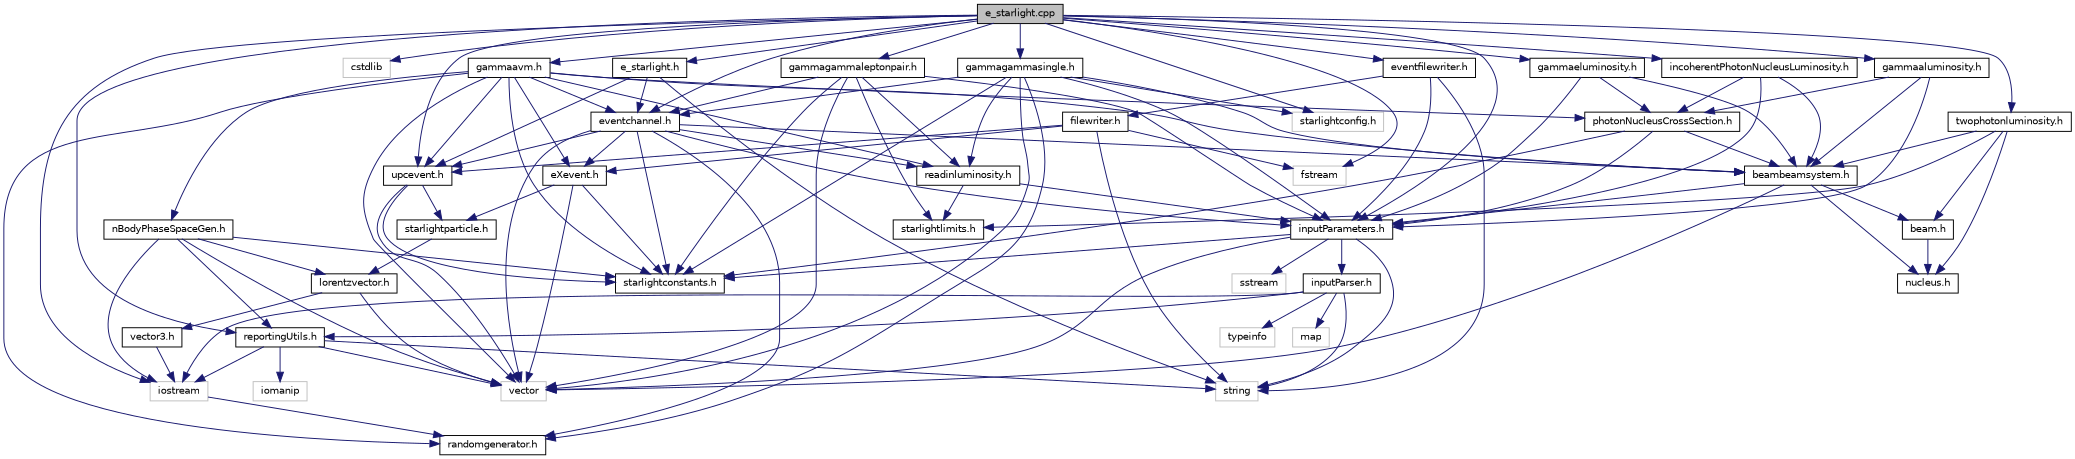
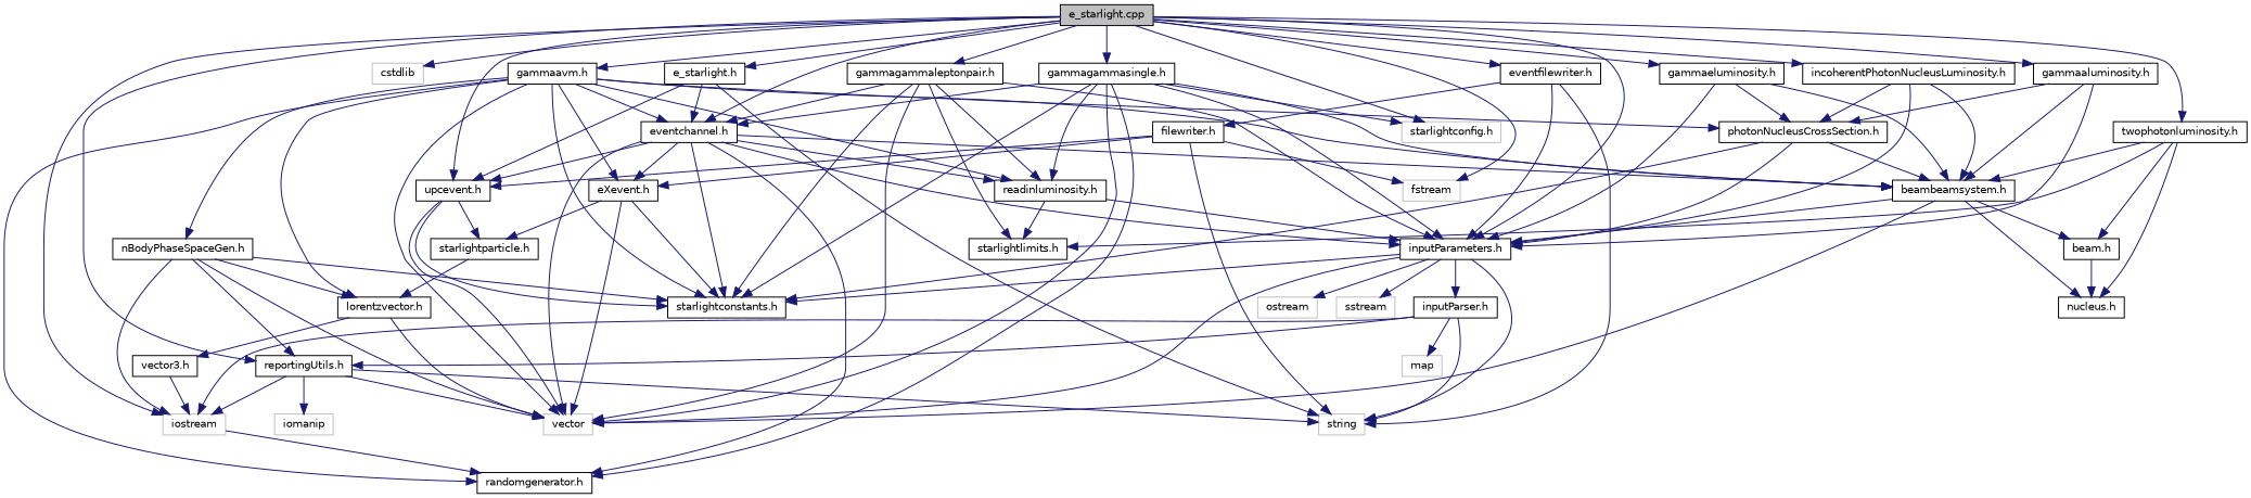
  digraph {
    node [color=black fontname=Helvetica fontsize=10 shape=record]
    edge [color=midnightblue fontname=Helvetica fontsize=10 labelfontname=Helvetica labelfontsize=10 style=solid]
    n1 [fillcolor=grey75 fontcolor=black height=0.2 label="e_starlight.cpp" style=filled width=0.4]
    n2 [color=grey75 height=0.2 label=iostream width=0.4]
    n3 [color=grey75 height=0.2 label=fstream width=0.4]
    n4 [color=grey75 height=0.2 label=cstdlib width=0.4]
    n5 [color=grey75 height=0.2 label="starlightconfig.h" width=0.4]
    n6 [height=0.2 label="reportingUtils.h" width=0.4]
    n7 [height=0.2 label="inputParameters.h" width=0.4]
    n8 [height=0.2 label="eventchannel.h" width=0.4]
    n9 [height=0.2 label="upcevent.h" width=0.4]
    n10 [height=0.2 label="gammagammaleptonpair.h" width=0.4]
    n11 [height=0.2 label="gammagammasingle.h" width=0.4]
    n12 [height=0.2 label="gammaavm.h" width=0.4]
    n13 [height=0.2 label="twophotonluminosity.h" width=0.4]
    n14 [height=0.2 label="gammaaluminosity.h" width=0.4]
    n15 [height=0.2 label="gammaeluminosity.h" width=0.4]
    n16 [height=0.2 label="incoherentPhotonNucleusLuminosity.h" width=0.4]
    n17 [height=0.2 label="eventfilewriter.h" width=0.4]
    n18 [height=0.2 label="e_starlight.h" width=0.4]
    n19 [height=0.2 label="randomgenerator.h" width=0.4]
    n20 [color=grey75 height=0.2 label=iomanip width=0.4]
    n21 [color=grey75 height=0.2 label=string width=0.4]
    n22 [color=grey75 height=0.2 label=vector width=0.4]
    n23 [height=0.2 label="starlightconstants.h" width=0.4]
    n24 [height=0.2 label="inputParser.h" width=0.4]
+   n25 [color=grey75 height=0.2 label=ostream width=0.4]
    n26 [color=grey75 height=0.2 label=sstream width=0.4]
    n27 [height=0.2 label="readinluminosity.h" width=0.4]
    n28 [height=0.2 label="beambeamsystem.h" width=0.4]
    n29 [height=0.2 label="eXevent.h" width=0.4]
    n30 [height=0.2 label="starlightparticle.h" width=0.4]
    n31 [height=0.2 label="starlightlimits.h" width=0.4]
    n32 [height=0.2 label="nBodyPhaseSpaceGen.h" width=0.4]
    n33 [height=0.2 label="photonNucleusCrossSection.h" width=0.4]
    n34 [height=0.2 label="nucleus.h" width=0.4]
    n35 [height=0.2 label="beam.h" width=0.4]
    n36 [height=0.2 label="filewriter.h" width=0.4]
-   n37 [color=grey75 height=0.2 label=typeinfo width=0.4]
    n38 [color=grey75 height=0.2 label=map width=0.4]
    n39 [height=0.2 label="lorentzvector.h" width=0.4]
    n40 [height=0.2 label="vector3.h" width=0.4]
    n1 -> n2
    n1 -> n3
    n1 -> n4
    n1 -> n5
    n1 -> n6
    n1 -> n7
    n1 -> n8
    n1 -> n9
    n1 -> n10
    n1 -> n11
    n1 -> n12
    n1 -> n13
    n1 -> n14
    n1 -> n15
    n1 -> n16
    n1 -> n17
    n1 -> n18
    n2 -> n19
    n6 -> n2
    n6 -> n20
    n6 -> n21
    n6 -> n22
    n7 -> n21
    n7 -> n22
    n7 -> n23
    n7 -> n24
+   n7 -> n25
    n7 -> n26
    n8 -> n7
    n8 -> n9
    n8 -> n19
    n8 -> n22
    n8 -> n23
    n8 -> n27
    n8 -> n28
    n8 -> n29
    n9 -> n22
    n9 -> n23
    n9 -> n30
    n10 -> n7
    n10 -> n8
    n10 -> n22
    n10 -> n23
    n10 -> n27
    n10 -> n31
    n11 -> n5
    n11 -> n7
    n11 -> n8
    n11 -> n19
    n11 -> n22
    n11 -> n23
    n11 -> n27
    n11 -> n28
    n12 -> n8
-   n12 -> n9
+   n12 -> n39
    n12 -> n19
    n12 -> n22
    n12 -> n23
    n12 -> n27
    n12 -> n28
    n12 -> n29
    n12 -> n32
    n12 -> n33
    n13 -> n28
    n13 -> n31
    n13 -> n34
    n13 -> n35
    n14 -> n7
    n14 -> n28
    n14 -> n33
    n15 -> n7
    n15 -> n28
    n15 -> n33
    n16 -> n7
    n16 -> n28
    n16 -> n33
    n17 -> n7
    n17 -> n21
    n17 -> n36
    n18 -> n8
    n18 -> n9
    n18 -> n21
    n24 -> n2
    n24 -> n6
    n24 -> n21
-   n24 -> n37
    n24 -> n38
    n27 -> n7
    n27 -> n31
    n28 -> n7
    n28 -> n22
    n28 -> n34
    n28 -> n35
    n29 -> n22
    n29 -> n23
    n29 -> n30
    n30 -> n39
    n32 -> n2
    n32 -> n6
    n32 -> n22
    n32 -> n23
    n32 -> n39
    n33 -> n7
    n33 -> n23
    n33 -> n28
    n35 -> n34
    n36 -> n3
    n36 -> n9
    n36 -> n21
    n36 -> n29
    n39 -> n22
    n39 -> n40
    n40 -> n2
  }
